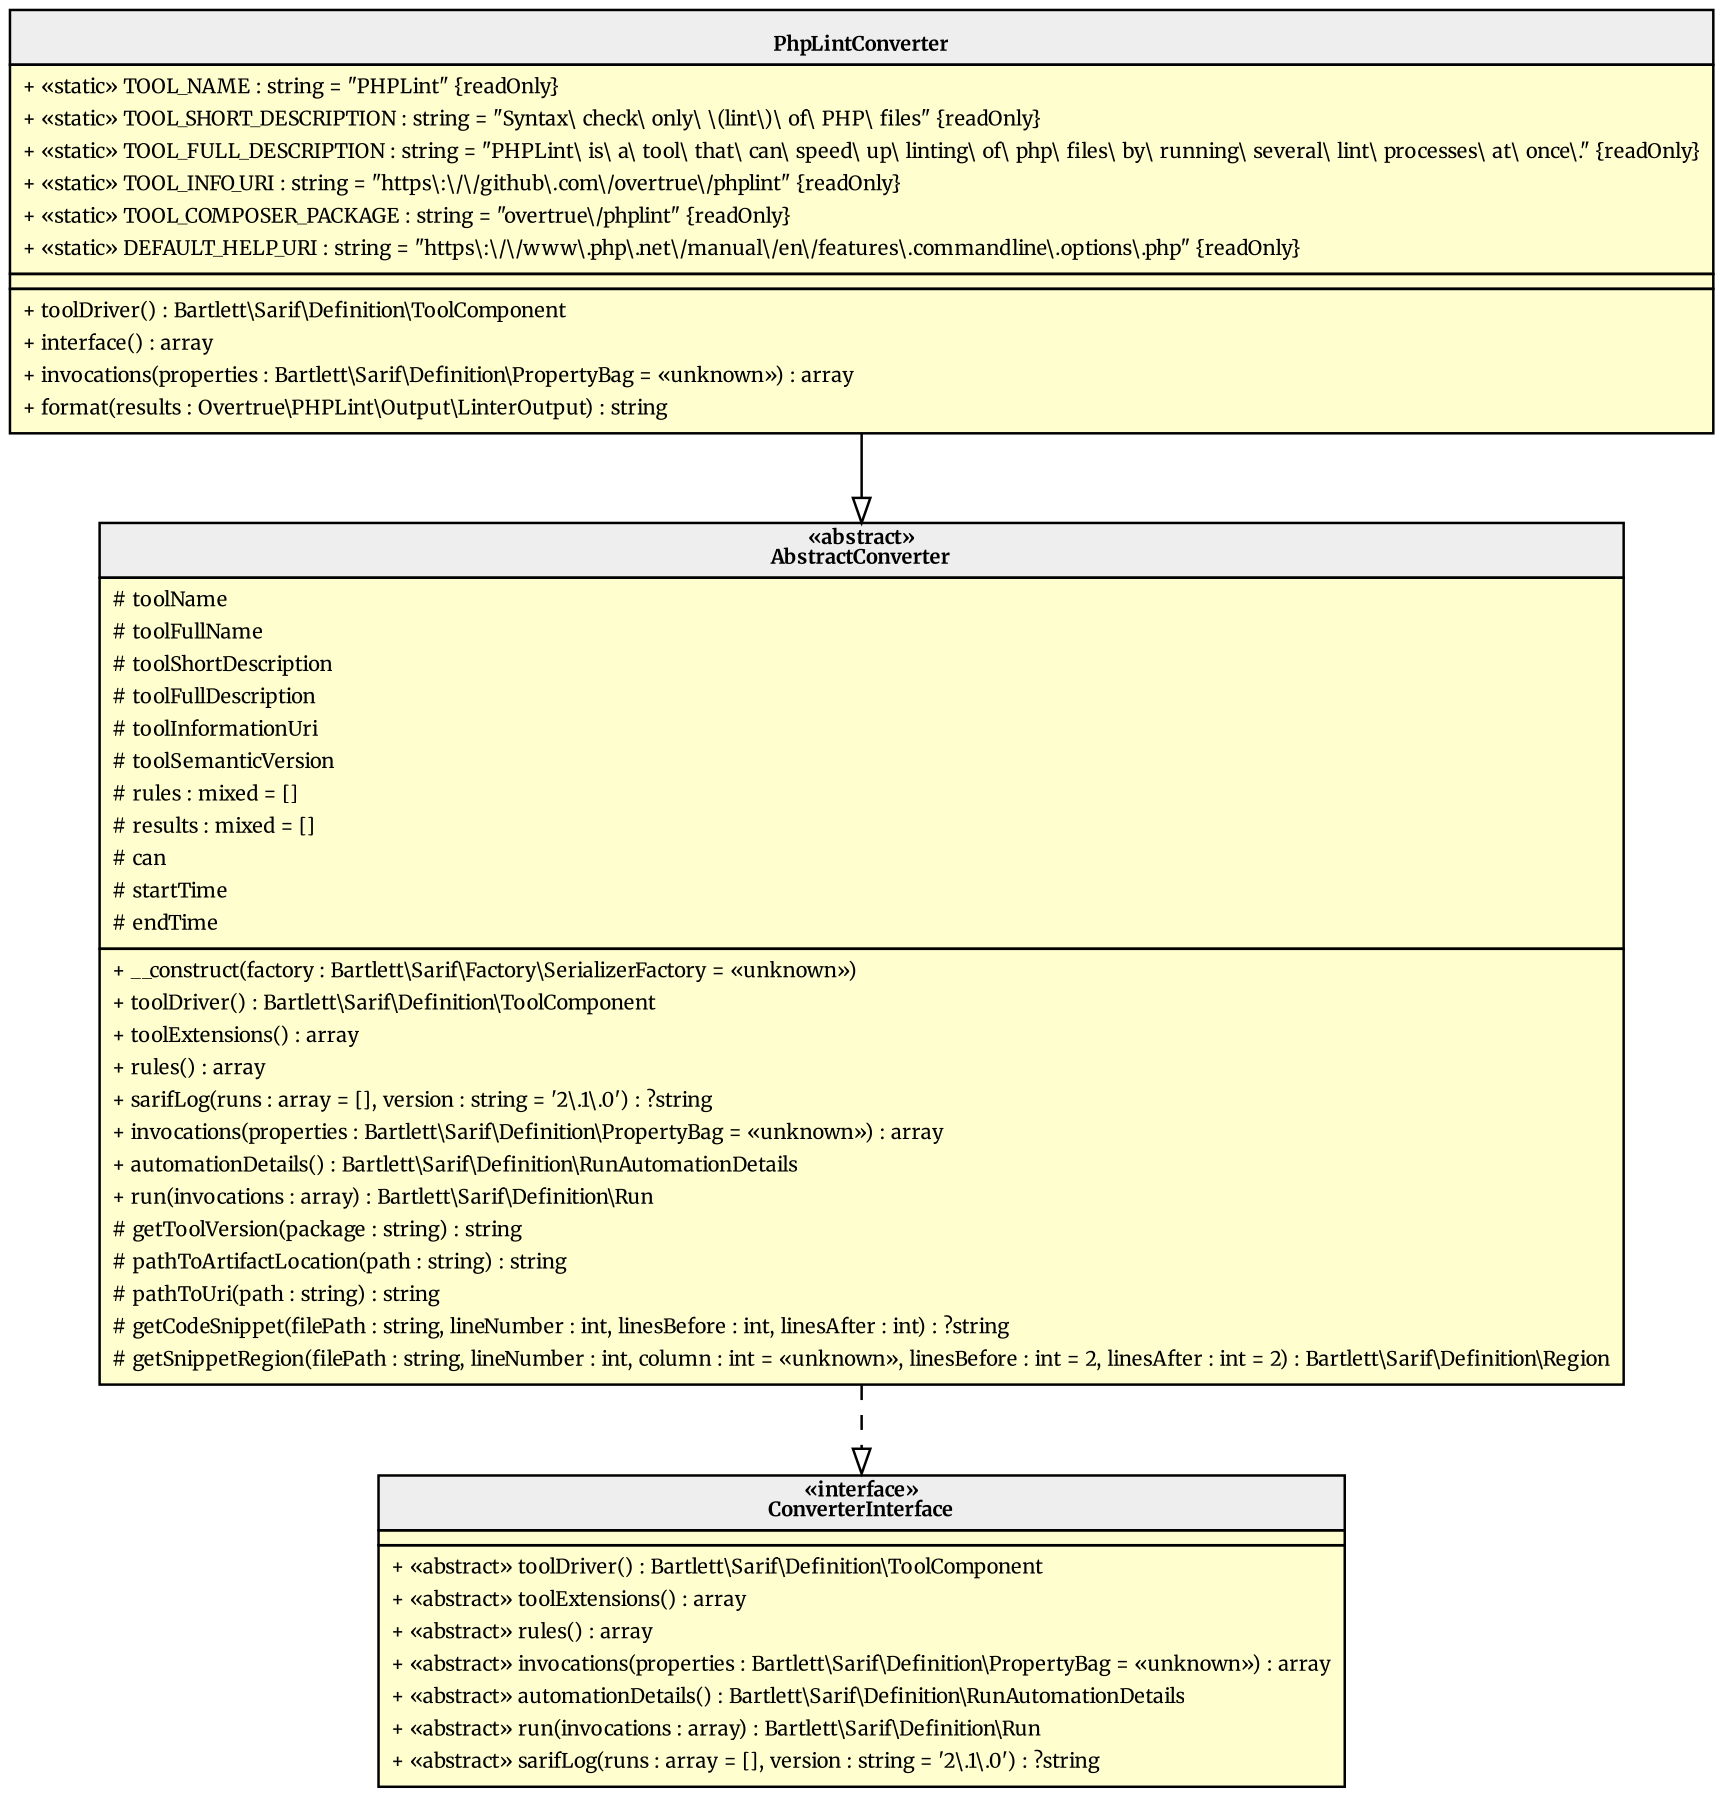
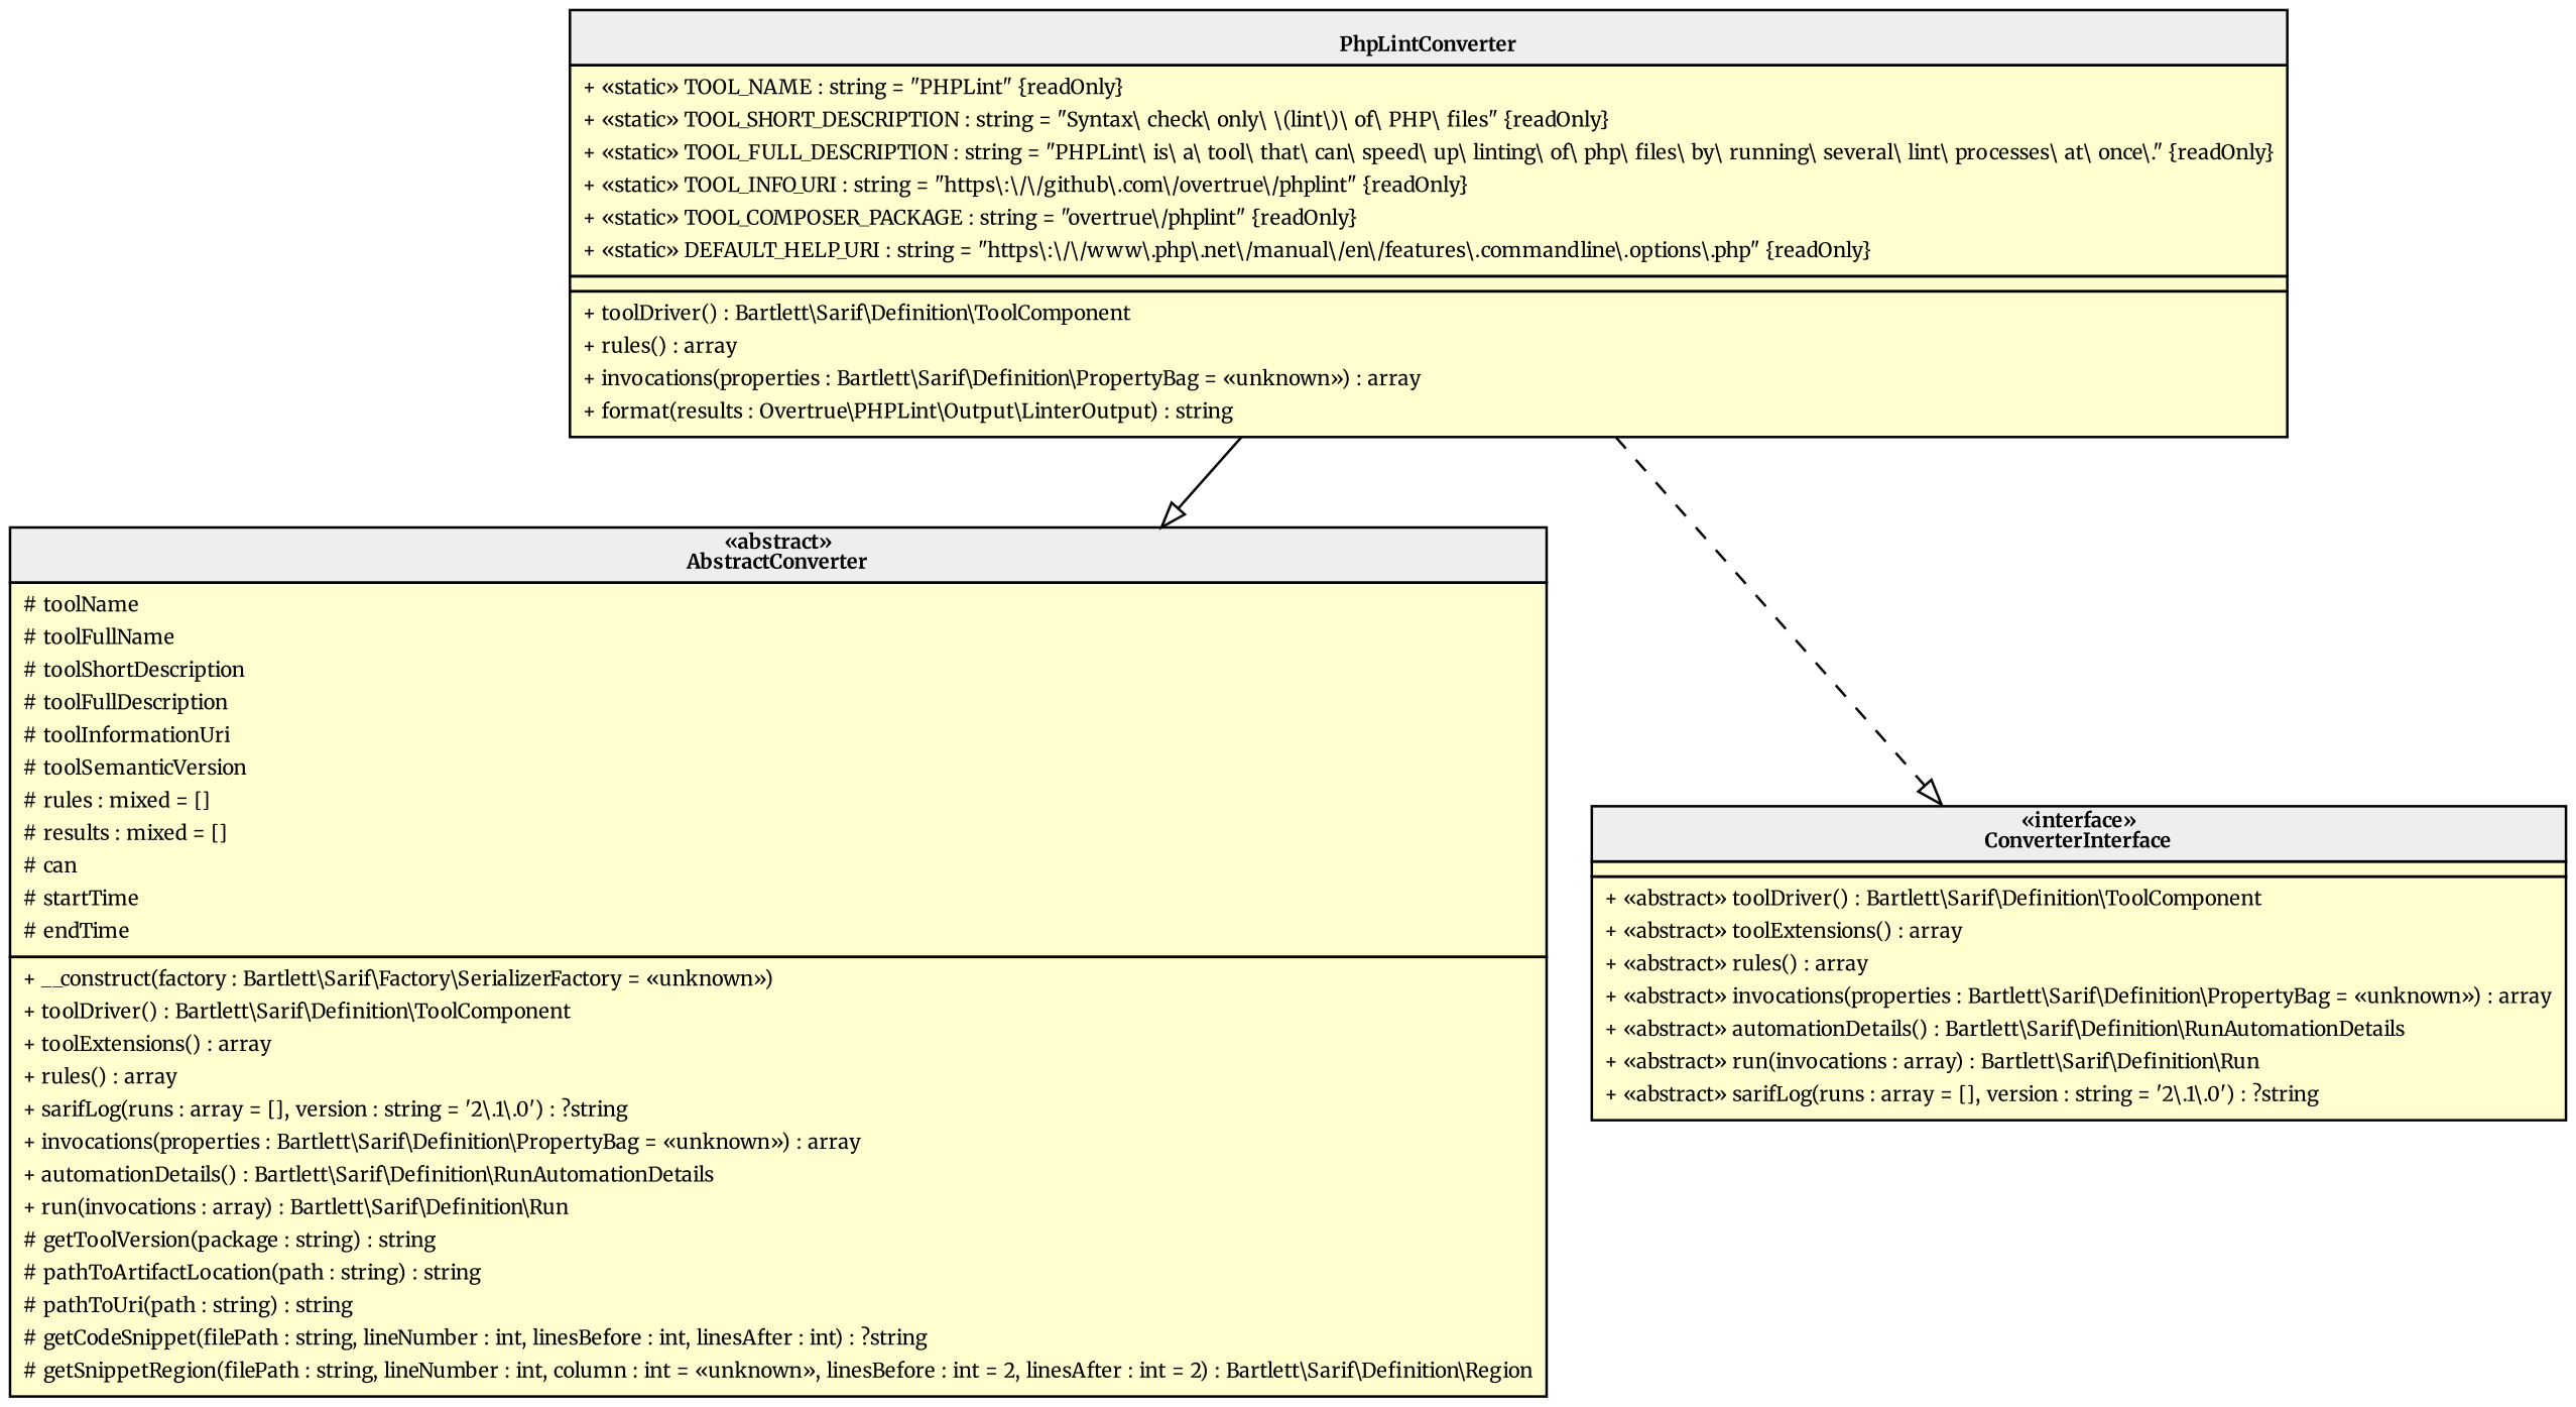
  digraph {
    fontname=Merriweather
    rankdir=TB
    node [fillcolor="#FEFECE" fontname=Merriweather fontsize=8 margin=0 shape=none style=filled]
    edge [arrowhead=empty fontname=Merriweather fontsize=8]
-   n1 [label=< <table cellspacing="0" border="0" cellborder="1">     <tr><td bgcolor="#eeeeee"><b><br/>PhpLintConverter</b></td></tr>     <tr><td><table border="0" cellspacing="0" cellpadding="2">     <tr><td align="left">+ «static» TOOL_NAME : string = "PHPLint" {readOnly}</td></tr>     <tr><td align="left">+ «static» TOOL_SHORT_DESCRIPTION : string = "Syntax\ check\ only\ \(lint\)\ of\ PHP\ files" {readOnly}</td></tr>     <tr><td align="left">+ «static» TOOL_FULL_DESCRIPTION : string = "PHPLint\ is\ a\ tool\ that\ can\ speed\ up\ linting\ of\ php\ files\ by\ running\ several\ lint\ processes\ at\ once\." {readOnly}</td></tr>     <tr><td align="left">+ «static» TOOL_INFO_URI : string = "https\:\/\/github\.com\/overtrue\/phplint" {readOnly}</td></tr>     <tr><td align="left">+ «static» TOOL_COMPOSER_PACKAGE : string = "overtrue\/phplint" {readOnly}</td></tr>     <tr><td align="left">+ «static» DEFAULT_HELP_URI : string = "https\:\/\/www\.php\.net\/manual\/en\/features\.commandline\.options\.php" {readOnly}</td></tr> </table></td></tr>     <tr><td></td></tr>     <tr><td><table border="0" cellspacing="0" cellpadding="2">     <tr><td align="left">+ toolDriver() : Bartlett\\Sarif\\Definition\\ToolComponent</td></tr>     <tr><td align="left">+ interface() : array</td></tr>     <tr><td align="left">+ invocations(properties : Bartlett\\Sarif\\Definition\\PropertyBag = «unknown») : array</td></tr>     <tr><td align="left">+ format(results : Overtrue\\PHPLint\\Output\\LinterOutput) : string</td></tr> </table></td></tr> </table>>]
+   n1 [label=< <table cellspacing="0" border="0" cellborder="1">     <tr><td bgcolor="#eeeeee"><b><br/>PhpLintConverter</b></td></tr>     <tr><td><table border="0" cellspacing="0" cellpadding="2">     <tr><td align="left">+ «static» TOOL_NAME : string = "PHPLint" {readOnly}</td></tr>     <tr><td align="left">+ «static» TOOL_SHORT_DESCRIPTION : string = "Syntax\ check\ only\ \(lint\)\ of\ PHP\ files" {readOnly}</td></tr>     <tr><td align="left">+ «static» TOOL_FULL_DESCRIPTION : string = "PHPLint\ is\ a\ tool\ that\ can\ speed\ up\ linting\ of\ php\ files\ by\ running\ several\ lint\ processes\ at\ once\." {readOnly}</td></tr>     <tr><td align="left">+ «static» TOOL_INFO_URI : string = "https\:\/\/github\.com\/overtrue\/phplint" {readOnly}</td></tr>     <tr><td align="left">+ «static» TOOL_COMPOSER_PACKAGE : string = "overtrue\/phplint" {readOnly}</td></tr>     <tr><td align="left">+ «static» DEFAULT_HELP_URI : string = "https\:\/\/www\.php\.net\/manual\/en\/features\.commandline\.options\.php" {readOnly}</td></tr> </table></td></tr>     <tr><td></td></tr>     <tr><td><table border="0" cellspacing="0" cellpadding="2">     <tr><td align="left">+ toolDriver() : Bartlett\\Sarif\\Definition\\ToolComponent</td></tr>     <tr><td align="left">+ rules() : array</td></tr>     <tr><td align="left">+ invocations(properties : Bartlett\\Sarif\\Definition\\PropertyBag = «unknown») : array</td></tr>     <tr><td align="left">+ format(results : Overtrue\\PHPLint\\Output\\LinterOutput) : string</td></tr> </table></td></tr> </table>>]
    n2 [label=< <table cellspacing="0" border="0" cellborder="1">     <tr><td bgcolor="#eeeeee"><b>«abstract»<br/>AbstractConverter</b></td></tr>     <tr><td><table border="0" cellspacing="0" cellpadding="2">     <tr><td align="left"># toolName</td></tr>     <tr><td align="left"># toolFullName</td></tr>     <tr><td align="left"># toolShortDescription</td></tr>     <tr><td align="left"># toolFullDescription</td></tr>     <tr><td align="left"># toolInformationUri</td></tr>     <tr><td align="left"># toolSemanticVersion</td></tr>     <tr><td align="left"># rules : mixed = []</td></tr>     <tr><td align="left"># results : mixed = []</td></tr>     <tr><td align="left"># can</td></tr>     <tr><td align="left"># startTime</td></tr>     <tr><td align="left"># endTime</td></tr> </table></td></tr>     <tr><td><table border="0" cellspacing="0" cellpadding="2">     <tr><td align="left">+ __construct(factory : Bartlett\\Sarif\\Factory\\SerializerFactory = «unknown»)</td></tr>     <tr><td align="left">+ toolDriver() : Bartlett\\Sarif\\Definition\\ToolComponent</td></tr>     <tr><td align="left">+ toolExtensions() : array</td></tr>     <tr><td align="left">+ rules() : array</td></tr>     <tr><td align="left">+ sarifLog(runs : array = [], version : string = '2\.1\.0') : ?string</td></tr>     <tr><td align="left">+ invocations(properties : Bartlett\\Sarif\\Definition\\PropertyBag = «unknown») : array</td></tr>     <tr><td align="left">+ automationDetails() : Bartlett\\Sarif\\Definition\\RunAutomationDetails</td></tr>     <tr><td align="left">+ run(invocations : array) : Bartlett\\Sarif\\Definition\\Run</td></tr>     <tr><td align="left"># getToolVersion(package : string) : string</td></tr>     <tr><td align="left"># pathToArtifactLocation(path : string) : string</td></tr>     <tr><td align="left"># pathToUri(path : string) : string</td></tr>     <tr><td align="left"># getCodeSnippet(filePath : string, lineNumber : int, linesBefore : int, linesAfter : int) : ?string</td></tr>     <tr><td align="left"># getSnippetRegion(filePath : string, lineNumber : int, column : int = «unknown», linesBefore : int = 2, linesAfter : int = 2) : Bartlett\\Sarif\\Definition\\Region</td></tr> </table></td></tr> </table>>]
    n3 [label=< <table cellspacing="0" border="0" cellborder="1">     <tr><td bgcolor="#eeeeee"><b>«interface»<br/>ConverterInterface</b></td></tr>     <tr><td></td></tr>     <tr><td><table border="0" cellspacing="0" cellpadding="2">     <tr><td align="left">+ «abstract» toolDriver() : Bartlett\\Sarif\\Definition\\ToolComponent</td></tr>     <tr><td align="left">+ «abstract» toolExtensions() : array</td></tr>     <tr><td align="left">+ «abstract» rules() : array</td></tr>     <tr><td align="left">+ «abstract» invocations(properties : Bartlett\\Sarif\\Definition\\PropertyBag = «unknown») : array</td></tr>     <tr><td align="left">+ «abstract» automationDetails() : Bartlett\\Sarif\\Definition\\RunAutomationDetails</td></tr>     <tr><td align="left">+ «abstract» run(invocations : array) : Bartlett\\Sarif\\Definition\\Run</td></tr>     <tr><td align="left">+ «abstract» sarifLog(runs : array = [], version : string = '2\.1\.0') : ?string</td></tr> </table></td></tr> </table>>]
    subgraph sub_1 {
      bgcolor=BurlyWood
      label="Bartlett\\Sarif\\Converter"
      n1
      n2
      n3
    }
    n1 -> n2 [style=filled]
-   n2 -> n3 [style=dashed]
+   n1 -> n3 [style=dashed]
  }
